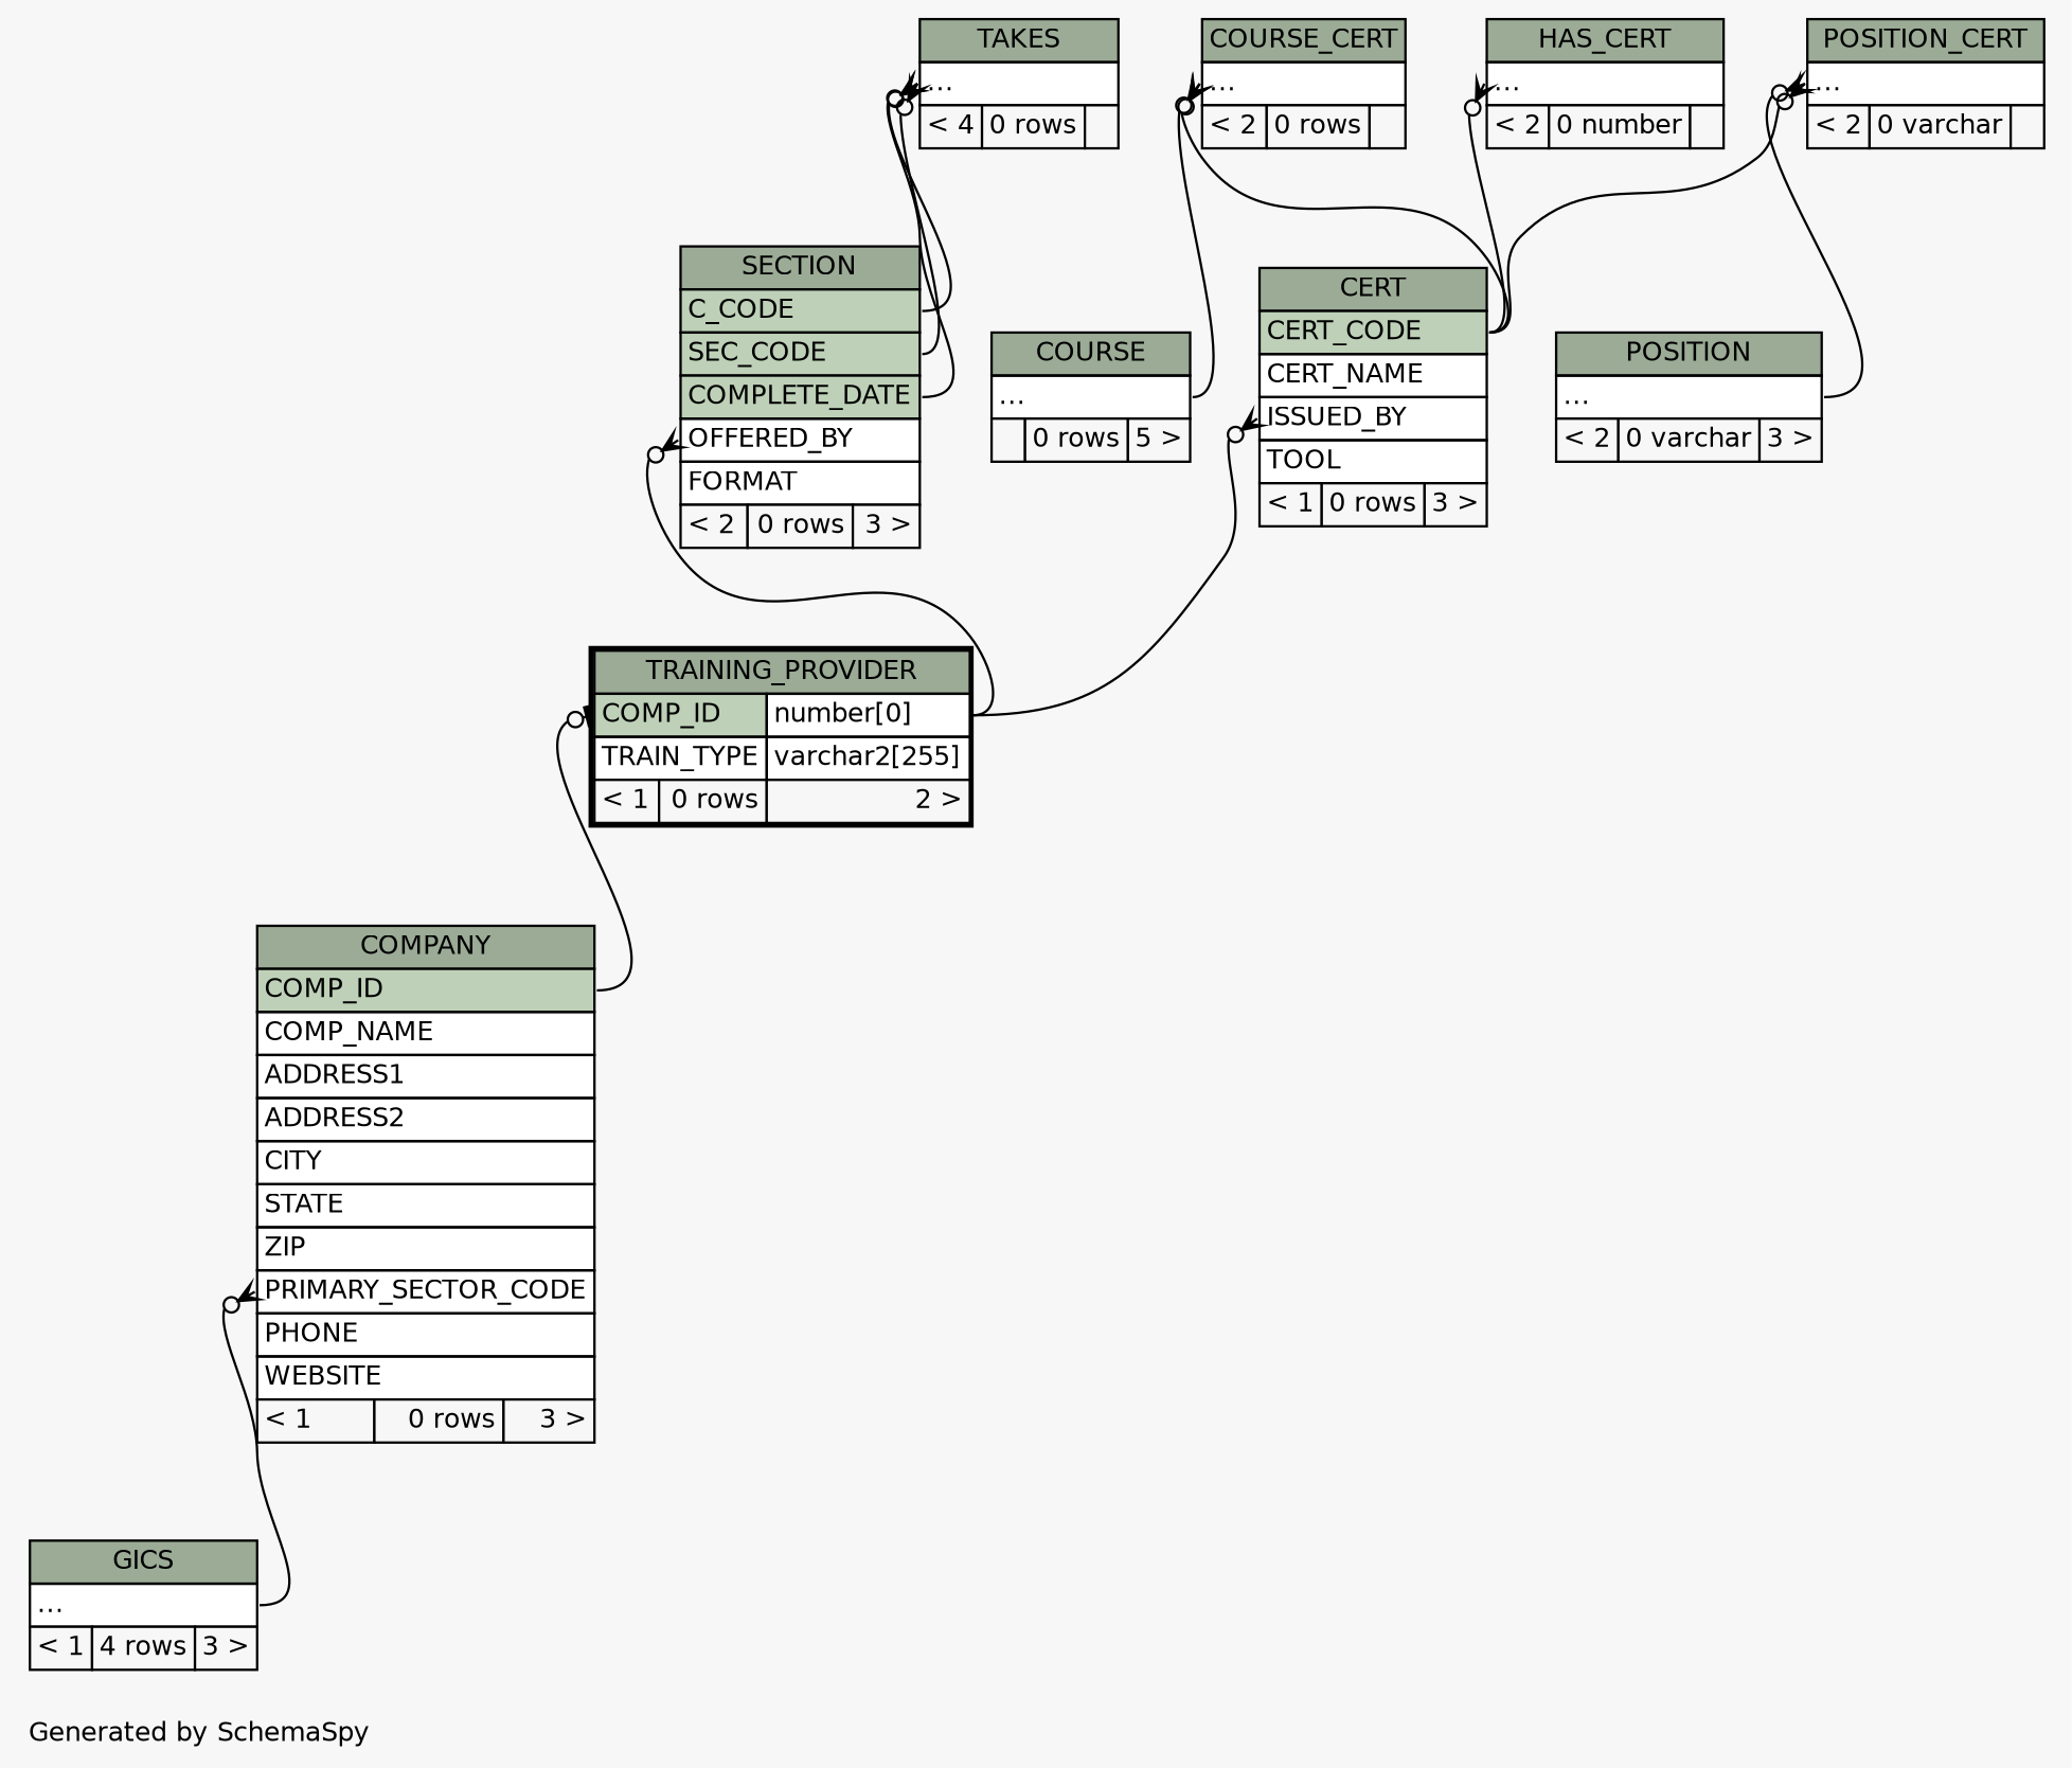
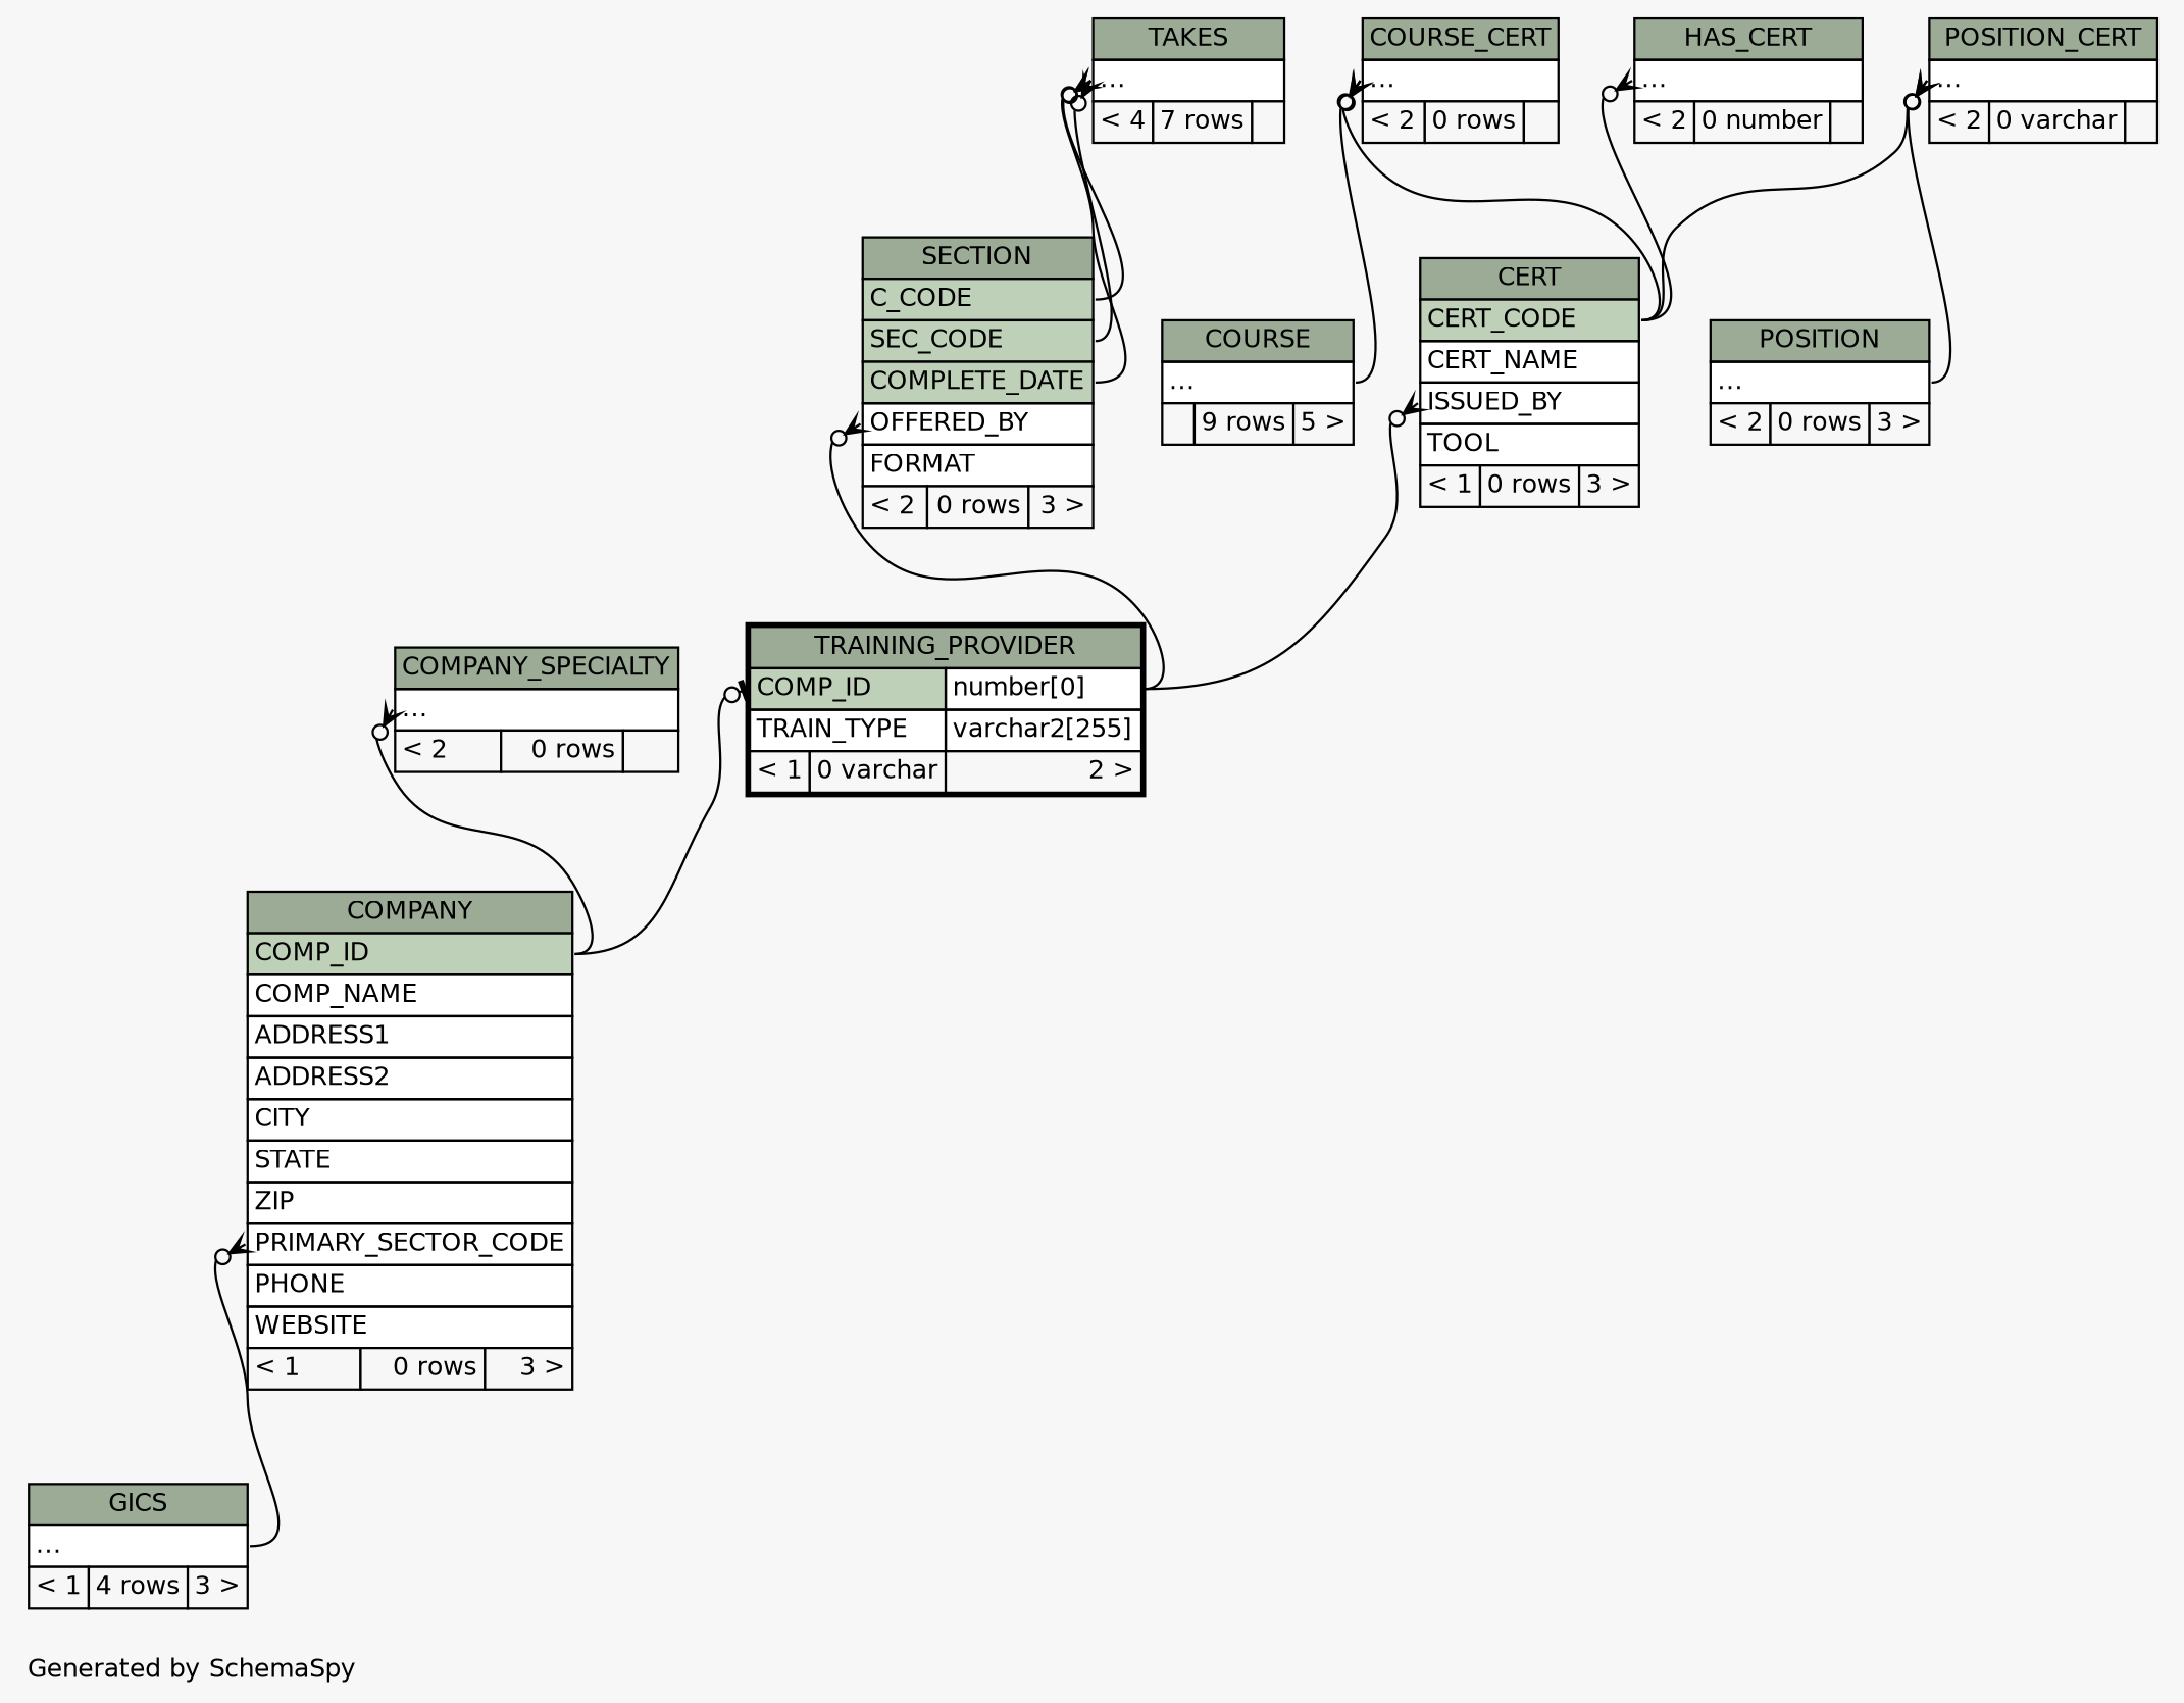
  digraph {
    bgcolor="#f7f7f7"
    fontname=Helvetica
    fontsize=11
    label="\nGenerated by SchemaSpy"
    labeljust=l
    nodesep=0.18
    rankdir=TB
    ranksep=0.46
    node [fontname=Helvetica fontsize=11 shape=plaintext]
    edge [arrowhead=none arrowsize=0.8 arrowtail=crowodot dir=back headport="elipses:e" tailport="elipses:w"]
    n1 [label=<     <TABLE BORDER="0" CELLBORDER="1" CELLSPACING="0" BGCOLOR="#ffffff">       <TR><TD COLSPAN="3" BGCOLOR="#9bab96" ALIGN="CENTER">CERT</TD></TR>       <TR><TD PORT="CERT_CODE" COLSPAN="3" BGCOLOR="#bed1b8" ALIGN="LEFT">CERT_CODE</TD></TR>       <TR><TD PORT="CERT_NAME" COLSPAN="3" ALIGN="LEFT">CERT_NAME</TD></TR>       <TR><TD PORT="ISSUED_BY" COLSPAN="3" ALIGN="LEFT">ISSUED_BY</TD></TR>       <TR><TD PORT="TOOL" COLSPAN="3" ALIGN="LEFT">TOOL</TD></TR>       <TR><TD ALIGN="LEFT" BGCOLOR="#f7f7f7">&lt; 1</TD><TD ALIGN="RIGHT" BGCOLOR="#f7f7f7">0 rows</TD><TD ALIGN="RIGHT" BGCOLOR="#f7f7f7">3 &gt;</TD></TR>     </TABLE>>]
-   n2 [label=<     <TABLE BORDER="2" CELLBORDER="1" CELLSPACING="0" BGCOLOR="#ffffff">       <TR><TD COLSPAN="3" BGCOLOR="#9bab96" ALIGN="CENTER">TRAINING_PROVIDER</TD></TR>       <TR><TD PORT="COMP_ID" COLSPAN="2" BGCOLOR="#bed1b8" ALIGN="LEFT">COMP_ID</TD><TD PORT="COMP_ID.type" ALIGN="LEFT">number[0]</TD></TR>       <TR><TD PORT="TRAIN_TYPE" COLSPAN="2" ALIGN="LEFT">TRAIN_TYPE</TD><TD PORT="TRAIN_TYPE.type" ALIGN="LEFT">varchar2[255]</TD></TR>       <TR><TD ALIGN="LEFT" BGCOLOR="#f7f7f7">&lt; 1</TD><TD ALIGN="RIGHT" BGCOLOR="#f7f7f7">0 rows</TD><TD ALIGN="RIGHT" BGCOLOR="#f7f7f7">2 &gt;</TD></TR>     </TABLE>>]
+   n2 [label=<     <TABLE BORDER="2" CELLBORDER="1" CELLSPACING="0" BGCOLOR="#ffffff">       <TR><TD COLSPAN="3" BGCOLOR="#9bab96" ALIGN="CENTER">TRAINING_PROVIDER</TD></TR>       <TR><TD PORT="COMP_ID" COLSPAN="2" BGCOLOR="#bed1b8" ALIGN="LEFT">COMP_ID</TD><TD PORT="COMP_ID.type" ALIGN="LEFT">number[0]</TD></TR>       <TR><TD PORT="TRAIN_TYPE" COLSPAN="2" ALIGN="LEFT">TRAIN_TYPE</TD><TD PORT="TRAIN_TYPE.type" ALIGN="LEFT">varchar2[255]</TD></TR>       <TR><TD ALIGN="LEFT" BGCOLOR="#f7f7f7">&lt; 1</TD><TD ALIGN="RIGHT" BGCOLOR="#f7f7f7">0 varchar</TD><TD ALIGN="RIGHT" BGCOLOR="#f7f7f7">2 &gt;</TD></TR>     </TABLE>>]
    n3 [label=<     <TABLE BORDER="0" CELLBORDER="1" CELLSPACING="0" BGCOLOR="#ffffff">       <TR><TD COLSPAN="3" BGCOLOR="#9bab96" ALIGN="CENTER">COMPANY</TD></TR>       <TR><TD PORT="COMP_ID" COLSPAN="3" BGCOLOR="#bed1b8" ALIGN="LEFT">COMP_ID</TD></TR>       <TR><TD PORT="COMP_NAME" COLSPAN="3" ALIGN="LEFT">COMP_NAME</TD></TR>       <TR><TD PORT="ADDRESS1" COLSPAN="3" ALIGN="LEFT">ADDRESS1</TD></TR>       <TR><TD PORT="ADDRESS2" COLSPAN="3" ALIGN="LEFT">ADDRESS2</TD></TR>       <TR><TD PORT="CITY" COLSPAN="3" ALIGN="LEFT">CITY</TD></TR>       <TR><TD PORT="STATE" COLSPAN="3" ALIGN="LEFT">STATE</TD></TR>       <TR><TD PORT="ZIP" COLSPAN="3" ALIGN="LEFT">ZIP</TD></TR>       <TR><TD PORT="PRIMARY_SECTOR_CODE" COLSPAN="3" ALIGN="LEFT">PRIMARY_SECTOR_CODE</TD></TR>       <TR><TD PORT="PHONE" COLSPAN="3" ALIGN="LEFT">PHONE</TD></TR>       <TR><TD PORT="WEBSITE" COLSPAN="3" ALIGN="LEFT">WEBSITE</TD></TR>       <TR><TD ALIGN="LEFT" BGCOLOR="#f7f7f7">&lt; 1</TD><TD ALIGN="RIGHT" BGCOLOR="#f7f7f7">0 rows</TD><TD ALIGN="RIGHT" BGCOLOR="#f7f7f7">3 &gt;</TD></TR>     </TABLE>>]
    n4 [label=<     <TABLE BORDER="0" CELLBORDER="1" CELLSPACING="0" BGCOLOR="#ffffff">       <TR><TD COLSPAN="3" BGCOLOR="#9bab96" ALIGN="CENTER">GICS</TD></TR>       <TR><TD PORT="elipses" COLSPAN="3" ALIGN="LEFT">...</TD></TR>       <TR><TD ALIGN="LEFT" BGCOLOR="#f7f7f7">&lt; 1</TD><TD ALIGN="RIGHT" BGCOLOR="#f7f7f7">4 rows</TD><TD ALIGN="RIGHT" BGCOLOR="#f7f7f7">3 &gt;</TD></TR>     </TABLE>>]
+   n5 [label=<     <TABLE BORDER="0" CELLBORDER="1" CELLSPACING="0" BGCOLOR="#ffffff">       <TR><TD COLSPAN="3" BGCOLOR="#9bab96" ALIGN="CENTER">COMPANY_SPECIALTY</TD></TR>       <TR><TD PORT="elipses" COLSPAN="3" ALIGN="LEFT">...</TD></TR>       <TR><TD ALIGN="LEFT" BGCOLOR="#f7f7f7">&lt; 2</TD><TD ALIGN="RIGHT" BGCOLOR="#f7f7f7">0 rows</TD><TD ALIGN="RIGHT" BGCOLOR="#f7f7f7">  </TD></TR>     </TABLE>>]
    n6 [label=<     <TABLE BORDER="0" CELLBORDER="1" CELLSPACING="0" BGCOLOR="#ffffff">       <TR><TD COLSPAN="3" BGCOLOR="#9bab96" ALIGN="CENTER">COURSE_CERT</TD></TR>       <TR><TD PORT="elipses" COLSPAN="3" ALIGN="LEFT">...</TD></TR>       <TR><TD ALIGN="LEFT" BGCOLOR="#f7f7f7">&lt; 2</TD><TD ALIGN="RIGHT" BGCOLOR="#f7f7f7">0 rows</TD><TD ALIGN="RIGHT" BGCOLOR="#f7f7f7">  </TD></TR>     </TABLE>>]
-   n7 [label=<     <TABLE BORDER="0" CELLBORDER="1" CELLSPACING="0" BGCOLOR="#ffffff">       <TR><TD COLSPAN="3" BGCOLOR="#9bab96" ALIGN="CENTER">COURSE</TD></TR>       <TR><TD PORT="elipses" COLSPAN="3" ALIGN="LEFT">...</TD></TR>       <TR><TD ALIGN="LEFT" BGCOLOR="#f7f7f7">  </TD><TD ALIGN="RIGHT" BGCOLOR="#f7f7f7">0 rows</TD><TD ALIGN="RIGHT" BGCOLOR="#f7f7f7">5 &gt;</TD></TR>     </TABLE>>]
+   n7 [label=<     <TABLE BORDER="0" CELLBORDER="1" CELLSPACING="0" BGCOLOR="#ffffff">       <TR><TD COLSPAN="3" BGCOLOR="#9bab96" ALIGN="CENTER">COURSE</TD></TR>       <TR><TD PORT="elipses" COLSPAN="3" ALIGN="LEFT">...</TD></TR>       <TR><TD ALIGN="LEFT" BGCOLOR="#f7f7f7">  </TD><TD ALIGN="RIGHT" BGCOLOR="#f7f7f7">9 rows</TD><TD ALIGN="RIGHT" BGCOLOR="#f7f7f7">5 &gt;</TD></TR>     </TABLE>>]
    n8 [label=<     <TABLE BORDER="0" CELLBORDER="1" CELLSPACING="0" BGCOLOR="#ffffff">       <TR><TD COLSPAN="3" BGCOLOR="#9bab96" ALIGN="CENTER">HAS_CERT</TD></TR>       <TR><TD PORT="elipses" COLSPAN="3" ALIGN="LEFT">...</TD></TR>       <TR><TD ALIGN="LEFT" BGCOLOR="#f7f7f7">&lt; 2</TD><TD ALIGN="RIGHT" BGCOLOR="#f7f7f7">0 number</TD><TD ALIGN="RIGHT" BGCOLOR="#f7f7f7">  </TD></TR>     </TABLE>>]
-   n9 [label=<     <TABLE BORDER="0" CELLBORDER="1" CELLSPACING="0" BGCOLOR="#ffffff">       <TR><TD COLSPAN="3" BGCOLOR="#9bab96" ALIGN="CENTER">POSITION</TD></TR>       <TR><TD PORT="elipses" COLSPAN="3" ALIGN="LEFT">...</TD></TR>       <TR><TD ALIGN="LEFT" BGCOLOR="#f7f7f7">&lt; 2</TD><TD ALIGN="RIGHT" BGCOLOR="#f7f7f7">0 varchar</TD><TD ALIGN="RIGHT" BGCOLOR="#f7f7f7">3 &gt;</TD></TR>     </TABLE>>]
+   n9 [label=<     <TABLE BORDER="0" CELLBORDER="1" CELLSPACING="0" BGCOLOR="#ffffff">       <TR><TD COLSPAN="3" BGCOLOR="#9bab96" ALIGN="CENTER">POSITION</TD></TR>       <TR><TD PORT="elipses" COLSPAN="3" ALIGN="LEFT">...</TD></TR>       <TR><TD ALIGN="LEFT" BGCOLOR="#f7f7f7">&lt; 2</TD><TD ALIGN="RIGHT" BGCOLOR="#f7f7f7">0 rows</TD><TD ALIGN="RIGHT" BGCOLOR="#f7f7f7">3 &gt;</TD></TR>     </TABLE>>]
    n10 [label=<     <TABLE BORDER="0" CELLBORDER="1" CELLSPACING="0" BGCOLOR="#ffffff">       <TR><TD COLSPAN="3" BGCOLOR="#9bab96" ALIGN="CENTER">POSITION_CERT</TD></TR>       <TR><TD PORT="elipses" COLSPAN="3" ALIGN="LEFT">...</TD></TR>       <TR><TD ALIGN="LEFT" BGCOLOR="#f7f7f7">&lt; 2</TD><TD ALIGN="RIGHT" BGCOLOR="#f7f7f7">0 varchar</TD><TD ALIGN="RIGHT" BGCOLOR="#f7f7f7">  </TD></TR>     </TABLE>>]
    n11 [label=<     <TABLE BORDER="0" CELLBORDER="1" CELLSPACING="0" BGCOLOR="#ffffff">       <TR><TD COLSPAN="3" BGCOLOR="#9bab96" ALIGN="CENTER">SECTION</TD></TR>       <TR><TD PORT="C_CODE" COLSPAN="3" BGCOLOR="#bed1b8" ALIGN="LEFT">C_CODE</TD></TR>       <TR><TD PORT="SEC_CODE" COLSPAN="3" BGCOLOR="#bed1b8" ALIGN="LEFT">SEC_CODE</TD></TR>       <TR><TD PORT="COMPLETE_DATE" COLSPAN="3" BGCOLOR="#bed1b8" ALIGN="LEFT">COMPLETE_DATE</TD></TR>       <TR><TD PORT="OFFERED_BY" COLSPAN="3" ALIGN="LEFT">OFFERED_BY</TD></TR>       <TR><TD PORT="FORMAT" COLSPAN="3" ALIGN="LEFT">FORMAT</TD></TR>       <TR><TD ALIGN="LEFT" BGCOLOR="#f7f7f7">&lt; 2</TD><TD ALIGN="RIGHT" BGCOLOR="#f7f7f7">0 rows</TD><TD ALIGN="RIGHT" BGCOLOR="#f7f7f7">3 &gt;</TD></TR>     </TABLE>>]
-   n12 [label=<     <TABLE BORDER="0" CELLBORDER="1" CELLSPACING="0" BGCOLOR="#ffffff">       <TR><TD COLSPAN="3" BGCOLOR="#9bab96" ALIGN="CENTER">TAKES</TD></TR>       <TR><TD PORT="elipses" COLSPAN="3" ALIGN="LEFT">...</TD></TR>       <TR><TD ALIGN="LEFT" BGCOLOR="#f7f7f7">&lt; 4</TD><TD ALIGN="RIGHT" BGCOLOR="#f7f7f7">0 rows</TD><TD ALIGN="RIGHT" BGCOLOR="#f7f7f7">  </TD></TR>     </TABLE>>]
+   n12 [label=<     <TABLE BORDER="0" CELLBORDER="1" CELLSPACING="0" BGCOLOR="#ffffff">       <TR><TD COLSPAN="3" BGCOLOR="#9bab96" ALIGN="CENTER">TAKES</TD></TR>       <TR><TD PORT="elipses" COLSPAN="3" ALIGN="LEFT">...</TD></TR>       <TR><TD ALIGN="LEFT" BGCOLOR="#f7f7f7">&lt; 4</TD><TD ALIGN="RIGHT" BGCOLOR="#f7f7f7">7 rows</TD><TD ALIGN="RIGHT" BGCOLOR="#f7f7f7">  </TD></TR>     </TABLE>>]
    n1 -> n2 [headport="COMP_ID.type:e" tailport="ISSUED_BY:w"]
    n2 -> n3 [arrowtail=teeodot headport="COMP_ID:e" tailport="COMP_ID:w"]
    n3 -> n4 [tailport="PRIMARY_SECTOR_CODE:w"]
+   n5 -> n3 [headport="COMP_ID:e"]
    n6 -> n1 [headport="CERT_CODE:e"]
    n6 -> n7
    n8 -> n1 [headport="CERT_CODE:e"]
    n10 -> n1 [headport="CERT_CODE:e"]
    n10 -> n9
    n11 -> n2 [headport="COMP_ID.type:e" tailport="OFFERED_BY:w"]
    n12 -> n11 [headport="C_CODE:e"]
    n12 -> n11 [headport="COMPLETE_DATE:e"]
    n12 -> n11 [headport="SEC_CODE:e"]
  }
